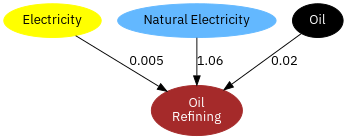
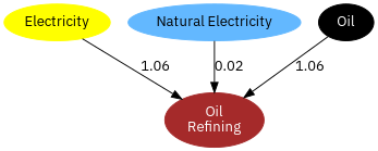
  digraph {
    fontname="IBM Plex Sans"
    node [fontname="IBM Plex Sans" style=filled]
    edge [fontname="IBM Plex Sans"]
    n1 [color=yellow label=Electricity]
    n2 [color=brown fontcolor=white label="Oil\nRefining"]
    n3 [color=steelblue1 label="Natural Electricity"]
    n4 [color=black fontcolor=white label=Oil]
-   n1 -> n2 [label=0.005]
-   n3 -> n2 [label=1.06]
-   n4 -> n2 [label=0.02]
+   n1 -> n2 [label=1.06]
+   n3 -> n2 [label=0.02]
+   n4 -> n2 [label=1.06]
  }
